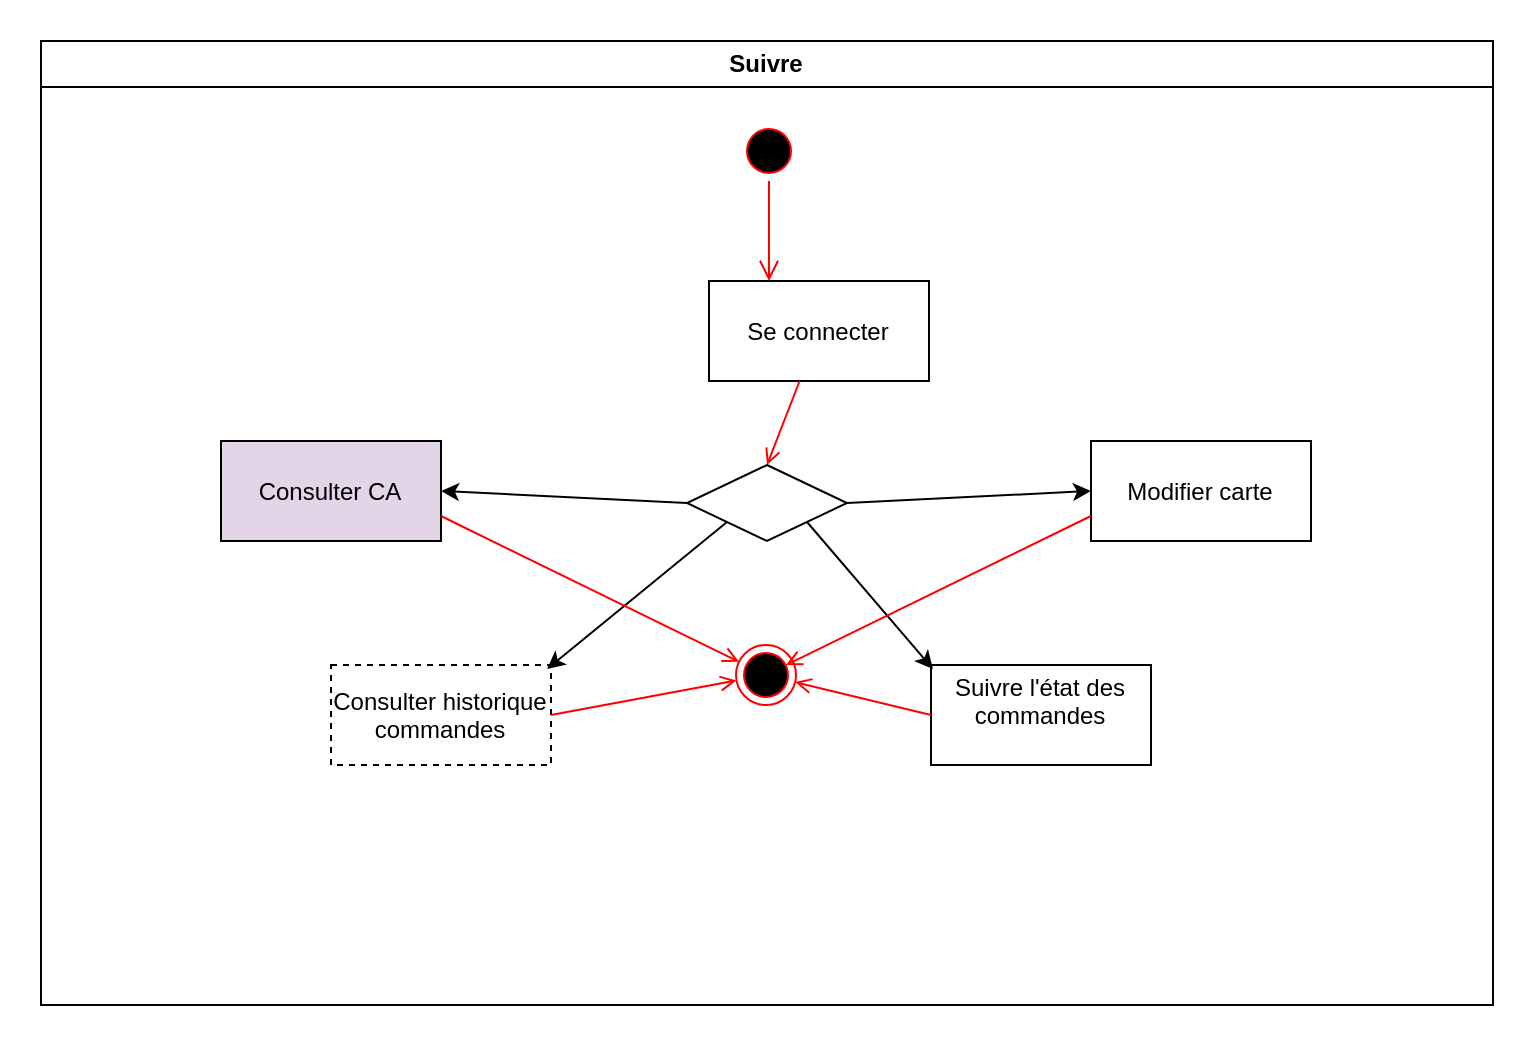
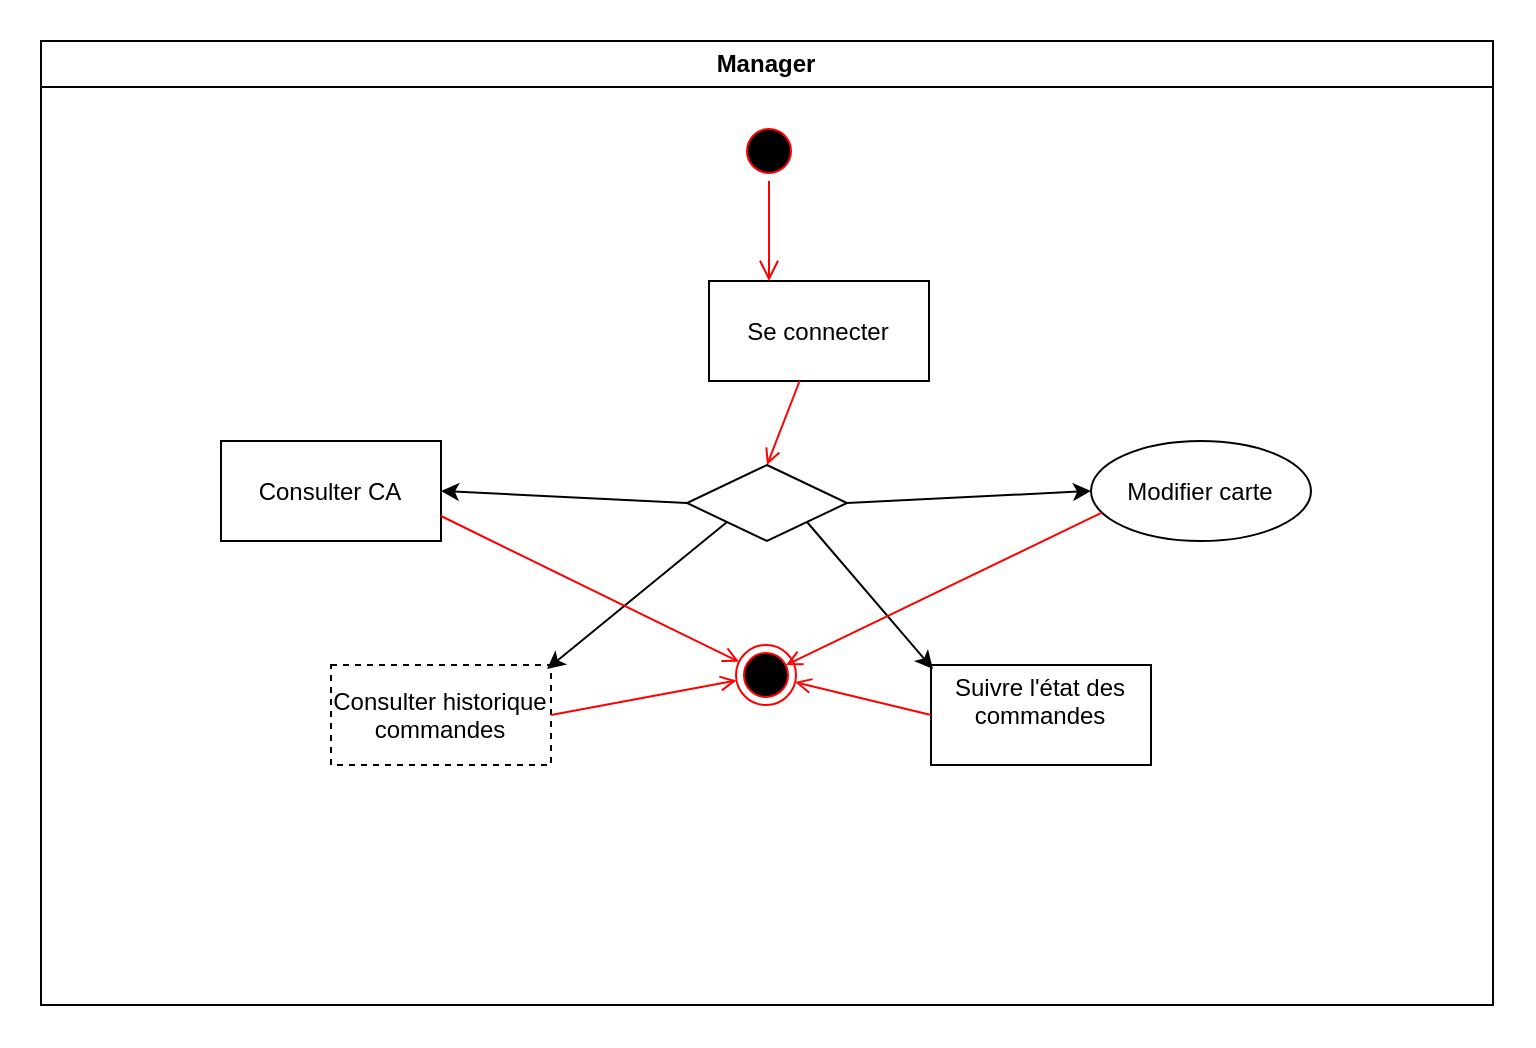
  <mxCell id="0" />
  <mxCell id="1" parent="0" />
- <mxCell id="2" value="Suivre" style="swimlane;whiteSpace=wrap;startSize=23;" parent="1" vertex="1"><mxGeometry x="20" y="20" width="726" height="482" as="geometry" /></mxCell>
+ <mxCell id="2" value="Manager" style="swimlane;whiteSpace=wrap;startSize=23;" parent="1" vertex="1"><mxGeometry x="20" y="20" width="726" height="482" as="geometry" /></mxCell>
  <mxCell id="3" value="" style="ellipse;shape=startState;fillColor=#000000;strokeColor=#ff0000;" parent="2" vertex="1"><mxGeometry x="349" y="40" width="30" height="30" as="geometry" /></mxCell>
  <mxCell id="4" value="" style="edgeStyle=elbowEdgeStyle;elbow=horizontal;verticalAlign=bottom;endArrow=open;endSize=8;strokeColor=#FF0000;endFill=1;rounded=0" parent="2" source="3" target="5" edge="1"><mxGeometry x="349" y="40" as="geometry"><mxPoint x="364" y="110" as="targetPoint" /></mxGeometry></mxCell>
  <mxCell id="5" value="Se connecter" style="" parent="2" vertex="1"><mxGeometry x="334" y="120" width="110" height="50" as="geometry" /></mxCell>
  <mxCell id="6" value="" style="endArrow=open;strokeColor=#FF0000;endFill=1;rounded=0;entryX=0.5;entryY=0;entryDx=0;entryDy=0;" parent="2" source="5" target="8" edge="1"><mxGeometry relative="1" as="geometry"><mxPoint x="115" y="220" as="targetPoint" /></mxGeometry></mxCell>
- <mxCell id="7" value="Consulter CA" style="fillColor=#e1d5e7;" parent="2" vertex="1"><mxGeometry x="90" y="200" width="110" height="50" as="geometry" /></mxCell>
+ <mxCell id="7" value="Consulter CA" style="" parent="2" vertex="1"><mxGeometry x="90" y="200" width="110" height="50" as="geometry" /></mxCell>
  <mxCell id="8" value="" style="rhombus;whiteSpace=wrap;html=1;" vertex="1" parent="2"><mxGeometry x="323" y="212" width="80" height="38" as="geometry" /></mxCell>
- <mxCell id="9" value="Modifier carte" style="" vertex="1" parent="2"><mxGeometry x="525" y="200" width="110" height="50" as="geometry" /></mxCell>
+ <mxCell id="9" value="Modifier carte" style="ellipse;" vertex="1" parent="2"><mxGeometry x="525" y="200" width="110" height="50" as="geometry" /></mxCell>
  <mxCell id="10" value="Suivre l'état des&#10;commandes&#10;" style="" vertex="1" parent="2"><mxGeometry x="445" y="312" width="110" height="50" as="geometry" /></mxCell>
  <mxCell id="11" value="Consulter historique&#10;commandes" style="dashed=1;" vertex="1" parent="2"><mxGeometry x="145" y="312" width="110" height="50" as="geometry" /></mxCell>
  <mxCell id="12" value="" style="ellipse;html=1;shape=endState;fillColor=#000000;strokeColor=#ff0000;" vertex="1" parent="2"><mxGeometry x="347.5" y="302" width="30" height="30" as="geometry" /></mxCell>
  <mxCell id="13" value="" style="endArrow=classic;html=1;exitX=0;exitY=0.5;exitDx=0;exitDy=0;entryX=1;entryY=0.5;entryDx=0;entryDy=0;" edge="1" parent="2" source="8" target="7"><mxGeometry width="50" height="50" relative="1" as="geometry"><mxPoint x="329" y="322" as="sourcePoint" /><mxPoint x="379" y="272" as="targetPoint" /></mxGeometry></mxCell>
  <mxCell id="14" value="" style="endArrow=classic;html=1;entryX=0;entryY=0.5;entryDx=0;entryDy=0;exitX=1;exitY=0.5;exitDx=0;exitDy=0;" edge="1" parent="2" source="8" target="9"><mxGeometry width="50" height="50" relative="1" as="geometry"><mxPoint x="405" y="241" as="sourcePoint" /><mxPoint x="210" y="235" as="targetPoint" /></mxGeometry></mxCell>
  <mxCell id="15" value="" style="endArrow=classic;html=1;exitX=0;exitY=1;exitDx=0;exitDy=0;entryX=0.982;entryY=0.04;entryDx=0;entryDy=0;entryPerimeter=0;" edge="1" parent="2" source="8" target="11"><mxGeometry width="50" height="50" relative="1" as="geometry"><mxPoint x="343" y="251" as="sourcePoint" /><mxPoint x="220" y="245" as="targetPoint" /></mxGeometry></mxCell>
  <mxCell id="16" value="" style="endArrow=classic;html=1;exitX=1;exitY=1;exitDx=0;exitDy=0;entryX=0.009;entryY=0.04;entryDx=0;entryDy=0;entryPerimeter=0;" edge="1" parent="2" source="8" target="10"><mxGeometry width="50" height="50" relative="1" as="geometry"><mxPoint x="353" y="251" as="sourcePoint" /><mxPoint x="263" y="324" as="targetPoint" /></mxGeometry></mxCell>
  <mxCell id="17" value="" style="endArrow=open;strokeColor=#FF0000;endFill=1;rounded=0;exitX=1;exitY=0.75;exitDx=0;exitDy=0;" edge="1" parent="2" source="7" target="12"><mxGeometry relative="1" as="geometry"><mxPoint x="555" y="268" as="sourcePoint" /><mxPoint x="402.5" y="342" as="targetPoint" /></mxGeometry></mxCell>
  <mxCell id="18" value="" style="endArrow=open;strokeColor=#FF0000;endFill=1;rounded=0;exitX=1;exitY=0.5;exitDx=0;exitDy=0;" edge="1" parent="2" source="11" target="12"><mxGeometry relative="1" as="geometry"><mxPoint x="545" y="258" as="sourcePoint" /><mxPoint x="392.5" y="332" as="targetPoint" /></mxGeometry></mxCell>
  <mxCell id="19" value="" style="endArrow=open;strokeColor=#FF0000;endFill=1;rounded=0;exitX=0;exitY=0.5;exitDx=0;exitDy=0;" edge="1" parent="2" source="10" target="12"><mxGeometry relative="1" as="geometry"><mxPoint x="535" y="248" as="sourcePoint" /><mxPoint x="382.5" y="322" as="targetPoint" /></mxGeometry></mxCell>
  <mxCell id="20" value="" style="endArrow=open;strokeColor=#FF0000;endFill=1;rounded=0;exitX=0;exitY=0.75;exitDx=0;exitDy=0;" edge="1" parent="1" source="9"><mxGeometry relative="1" as="geometry"><mxPoint x="393" y="280" as="sourcePoint" /><mxPoint x="392.5" y="332" as="targetPoint" /></mxGeometry></mxCell>
